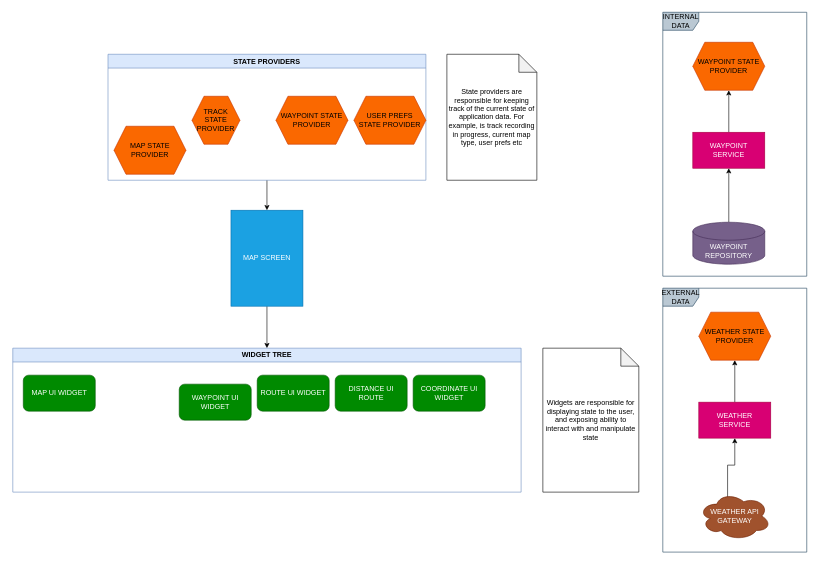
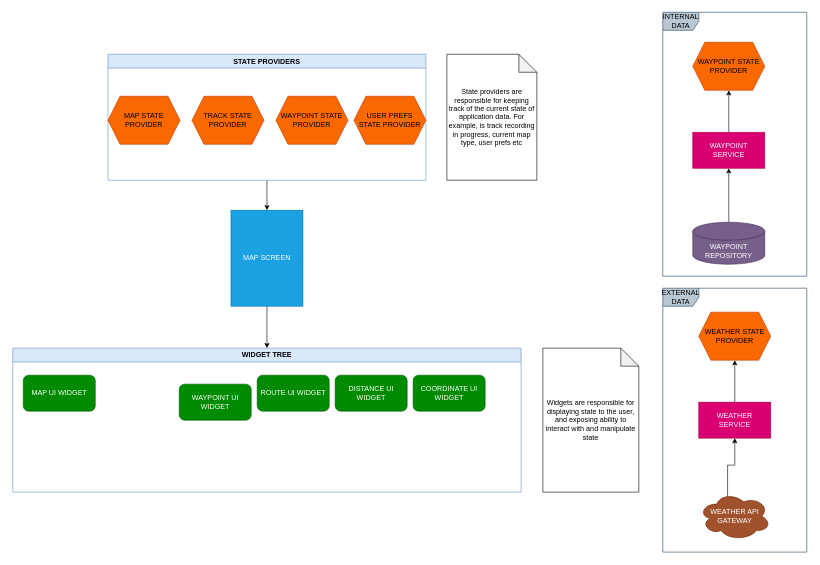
  <mxCell id="0" />
  <mxCell id="1" parent="0" />
  <mxCell id="2" style="edgeStyle=orthogonalEdgeStyle;rounded=0;orthogonalLoop=1;jettySize=auto;html=1;exitX=0.5;exitY=1;exitDx=0;exitDy=0;entryX=0.5;entryY=0;entryDx=0;entryDy=0;" edge="1" parent="1" source="3" target="8"><mxGeometry relative="1" as="geometry" /></mxCell>
  <mxCell id="3" value="MAP SCREEN" style="rounded=0;whiteSpace=wrap;html=1;fillColor=#1ba1e2;fontColor=#ffffff;strokeColor=#006EAF;" vertex="1" parent="1"><mxGeometry x="384" y="350" width="120" height="160" as="geometry" /></mxCell>
  <mxCell id="4" style="edgeStyle=orthogonalEdgeStyle;rounded=0;orthogonalLoop=1;jettySize=auto;html=1;exitX=0.5;exitY=0;exitDx=0;exitDy=0;entryX=0.5;entryY=1;entryDx=0;entryDy=0;" edge="1" parent="1" source="5" target="20"><mxGeometry relative="1" as="geometry" /></mxCell>
  <mxCell id="5" value="WAYPOINT SERVICE" style="rounded=0;whiteSpace=wrap;html=1;fillColor=#d80073;fontColor=#ffffff;strokeColor=#A50040;" vertex="1" parent="1"><mxGeometry x="1154" y="220" width="120" height="60" as="geometry" /></mxCell>
  <mxCell id="6" style="edgeStyle=orthogonalEdgeStyle;rounded=0;orthogonalLoop=1;jettySize=auto;html=1;exitX=0.5;exitY=0;exitDx=0;exitDy=0;exitPerimeter=0;entryX=0.5;entryY=1;entryDx=0;entryDy=0;" edge="1" parent="1" source="7" target="5"><mxGeometry relative="1" as="geometry" /></mxCell>
  <mxCell id="7" value="WAYPOINT REPOSITORY" style="shape=cylinder3;whiteSpace=wrap;html=1;boundedLbl=1;backgroundOutline=1;size=15;fillColor=#76608a;fontColor=#ffffff;strokeColor=#432D57;" vertex="1" parent="1"><mxGeometry x="1154" y="370" width="120" height="70" as="geometry" /></mxCell>
  <mxCell id="8" value="WIDGET TREE" style="swimlane;whiteSpace=wrap;html=1;fillColor=#dae8fc;strokeColor=#6c8ebf;" vertex="1" parent="1"><mxGeometry x="20.25" y="580" width="847.5" height="240" as="geometry" /></mxCell>
  <mxCell id="9" value="WAYPOINT UI WIDGET" style="rounded=1;whiteSpace=wrap;html=1;fillColor=#008a00;fontColor=#ffffff;strokeColor=#005700;" vertex="1" parent="8"><mxGeometry x="277.5" y="60" width="120" height="60" as="geometry" /></mxCell>
  <mxCell id="10" value="MAP UI WIDGET" style="rounded=1;whiteSpace=wrap;html=1;fillColor=#008a00;fontColor=#ffffff;strokeColor=#005700;" vertex="1" parent="8"><mxGeometry x="17.5" y="45" width="120" height="60" as="geometry" /></mxCell>
  <mxCell id="11" value="ROUTE UI WIDGET" style="rounded=1;whiteSpace=wrap;html=1;fillColor=#008a00;fontColor=#ffffff;strokeColor=#005700;" vertex="1" parent="8"><mxGeometry x="407.5" y="45" width="120" height="60" as="geometry" /></mxCell>
- <mxCell id="12" value="DISTANCE UI ROUTE" style="rounded=1;whiteSpace=wrap;html=1;fillColor=#008a00;fontColor=#ffffff;strokeColor=#005700;" vertex="1" parent="8"><mxGeometry x="537.5" y="45" width="120" height="60" as="geometry" /></mxCell>
+ <mxCell id="12" value="DISTANCE UI WIDGET" style="rounded=1;whiteSpace=wrap;html=1;fillColor=#008a00;fontColor=#ffffff;strokeColor=#005700;" vertex="1" parent="8"><mxGeometry x="537.5" y="45" width="120" height="60" as="geometry" /></mxCell>
  <mxCell id="13" value="COORDINATE UI WIDGET" style="rounded=1;whiteSpace=wrap;html=1;fillColor=#008a00;fontColor=#ffffff;strokeColor=#005700;" vertex="1" parent="8"><mxGeometry x="667.5" y="45" width="120" height="60" as="geometry" /></mxCell>
  <mxCell id="14" style="edgeStyle=orthogonalEdgeStyle;rounded=0;orthogonalLoop=1;jettySize=auto;html=1;exitX=0.5;exitY=1;exitDx=0;exitDy=0;entryX=0.5;entryY=0;entryDx=0;entryDy=0;" edge="1" parent="1" source="15" target="3"><mxGeometry relative="1" as="geometry" /></mxCell>
  <mxCell id="15" value="STATE PROVIDERS" style="swimlane;whiteSpace=wrap;html=1;fillColor=#dae8fc;strokeColor=#6c8ebf;" vertex="1" parent="1"><mxGeometry x="179" y="90" width="530" height="210" as="geometry" /></mxCell>
- <mxCell id="16" value="MAP STATE PROVIDER" style="shape=hexagon;perimeter=hexagonPerimeter2;whiteSpace=wrap;html=1;fixedSize=1;fillColor=#fa6800;fontColor=#000000;strokeColor=#C73500;" vertex="1" parent="15"><mxGeometry x="10" y="120" width="120" height="80" as="geometry" /></mxCell>
- <mxCell id="17" value="TRACK STATE PROVIDER" style="shape=hexagon;perimeter=hexagonPerimeter2;whiteSpace=wrap;html=1;fixedSize=1;fillColor=#fa6800;fontColor=#000000;strokeColor=#C73500;" vertex="1" parent="15"><mxGeometry x="140" y="70" width="80" height="80" as="geometry" /></mxCell>
+ <mxCell id="16" value="MAP STATE PROVIDER" style="shape=hexagon;perimeter=hexagonPerimeter2;whiteSpace=wrap;html=1;fixedSize=1;fillColor=#fa6800;fontColor=#000000;strokeColor=#C73500;" vertex="1" parent="15"><mxGeometry y="70" width="120" height="80" as="geometry" /></mxCell>
+ <mxCell id="17" value="TRACK STATE PROVIDER" style="shape=hexagon;perimeter=hexagonPerimeter2;whiteSpace=wrap;html=1;fixedSize=1;fillColor=#fa6800;fontColor=#000000;strokeColor=#C73500;" vertex="1" parent="15"><mxGeometry x="140" y="70" width="120" height="80" as="geometry" /></mxCell>
  <mxCell id="18" value="WAYPOINT STATE PROVIDER" style="shape=hexagon;perimeter=hexagonPerimeter2;whiteSpace=wrap;html=1;fixedSize=1;fillColor=#fa6800;fontColor=#000000;strokeColor=#C73500;" vertex="1" parent="15"><mxGeometry x="280" y="70" width="120" height="80" as="geometry" /></mxCell>
  <mxCell id="19" value="USER PREFS &lt;br&gt;STATE PROVIDER" style="shape=hexagon;perimeter=hexagonPerimeter2;whiteSpace=wrap;html=1;fixedSize=1;fillColor=#fa6800;fontColor=#000000;strokeColor=#C73500;" vertex="1" parent="15"><mxGeometry x="410" y="70" width="120" height="80" as="geometry" /></mxCell>
  <mxCell id="20" value="WAYPOINT STATE PROVIDER" style="shape=hexagon;perimeter=hexagonPerimeter2;whiteSpace=wrap;html=1;fixedSize=1;fillColor=#fa6800;fontColor=#000000;strokeColor=#C73500;" vertex="1" parent="1"><mxGeometry x="1154" y="70" width="120" height="80" as="geometry" /></mxCell>
  <mxCell id="21" value="State providers are responsible for keeping track of the current state of application data. For example, is track recording in progress, current map type, user prefs etc" style="shape=note;whiteSpace=wrap;html=1;backgroundOutline=1;darkOpacity=0.05;" vertex="1" parent="1"><mxGeometry x="744" y="90" width="150" height="210" as="geometry" /></mxCell>
  <mxCell id="22" value="Widgets are responsible for displaying state to the user, and exposing ability to interact with and manipulate state" style="shape=note;whiteSpace=wrap;html=1;backgroundOutline=1;darkOpacity=0.05;" vertex="1" parent="1"><mxGeometry x="904" y="580" width="160" height="240" as="geometry" /></mxCell>
  <mxCell id="23" style="edgeStyle=orthogonalEdgeStyle;rounded=0;orthogonalLoop=1;jettySize=auto;html=1;exitX=0.4;exitY=0.1;exitDx=0;exitDy=0;exitPerimeter=0;entryX=0.5;entryY=1;entryDx=0;entryDy=0;" edge="1" parent="1" source="24" target="26"><mxGeometry relative="1" as="geometry" /></mxCell>
  <mxCell id="24" value="WEATHER API &lt;br&gt;GATEWAY" style="ellipse;shape=cloud;whiteSpace=wrap;html=1;fillColor=#a0522d;fontColor=#ffffff;strokeColor=#6D1F00;" vertex="1" parent="1"><mxGeometry x="1164" y="820" width="120" height="80" as="geometry" /></mxCell>
  <mxCell id="25" style="edgeStyle=orthogonalEdgeStyle;rounded=0;orthogonalLoop=1;jettySize=auto;html=1;exitX=0.5;exitY=0;exitDx=0;exitDy=0;entryX=0.5;entryY=1;entryDx=0;entryDy=0;" edge="1" parent="1" source="26" target="27"><mxGeometry relative="1" as="geometry" /></mxCell>
  <mxCell id="26" value="WEATHER &lt;br&gt;SERVICE" style="rounded=0;whiteSpace=wrap;html=1;fillColor=#d80073;fontColor=#ffffff;strokeColor=#A50040;" vertex="1" parent="1"><mxGeometry x="1164" y="670" width="120" height="60" as="geometry" /></mxCell>
  <mxCell id="27" value="WEATHER STATE PROVIDER" style="shape=hexagon;perimeter=hexagonPerimeter2;whiteSpace=wrap;html=1;fixedSize=1;fillColor=#fa6800;fontColor=#000000;strokeColor=#C73500;" vertex="1" parent="1"><mxGeometry x="1164" y="520" width="120" height="80" as="geometry" /></mxCell>
  <mxCell id="28" value="EXTERNAL&lt;br&gt;DATA" style="shape=umlFrame;whiteSpace=wrap;html=1;pointerEvents=0;fillColor=#bac8d3;strokeColor=#23445d;" vertex="1" parent="1"><mxGeometry x="1104" y="480" width="240" height="440" as="geometry" /></mxCell>
  <mxCell id="29" value="INTERNAL DATA" style="shape=umlFrame;whiteSpace=wrap;html=1;pointerEvents=0;fillColor=#bac8d3;strokeColor=#23445d;" vertex="1" parent="1"><mxGeometry x="1104" y="20" width="240" height="440" as="geometry" /></mxCell>
